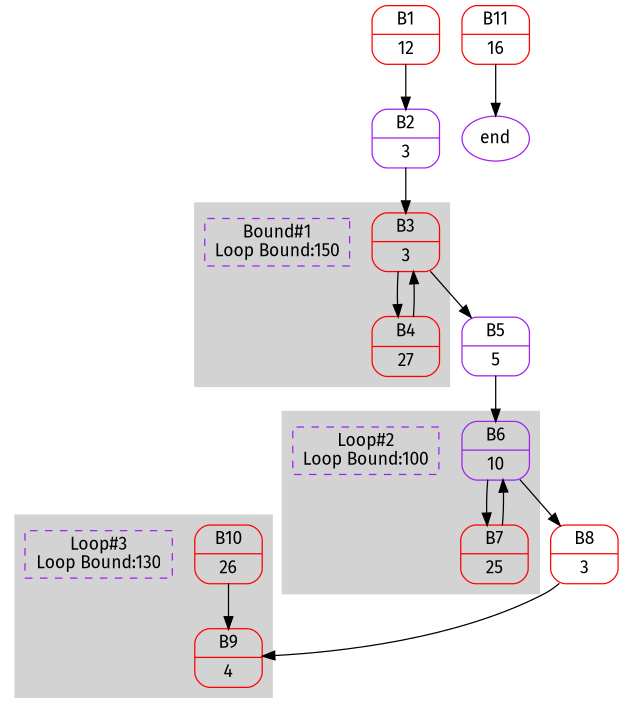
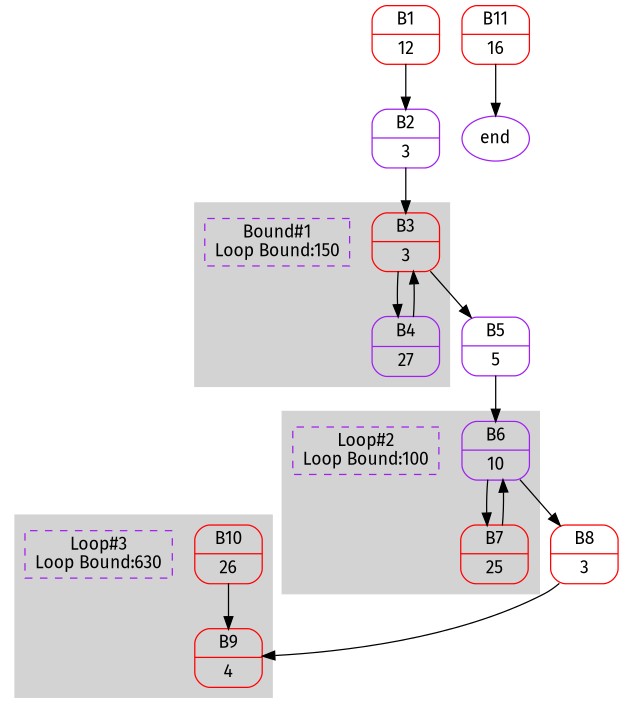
  digraph {
    fontname="Fira Sans"
    node [color=red fontname="Fira Sans" shape=Mrecord]
    edge [fontname="Fira Sans"]
    n1 [label="{<f0> B3|<f1> 3}"]
-   n2 [label="{<f0> B4|<f1> 27}"]
+   n2 [color=purple label="{<f0> B4|<f1> 27}"]
    n3 [color=purple label="Bound#1\nLoop Bound:150" shape=box style=dashed width=1]
    n4 [color=purple label="{<f0> B6|<f1> 10}"]
    n5 [label="{<f0> B7|<f1> 25}"]
    n6 [color=purple label="Loop#2\nLoop Bound:100" shape=box style=dashed width=1]
    n7 [label="{<f0> B9|<f1> 4}"]
    n8 [label="{<f0> B10|<f1> 26}"]
-   n9 [color=purple label="Loop#3\nLoop Bound:130" shape=box style=dashed width=1]
+   n9 [color=purple label="Loop#3\nLoop Bound:630" shape=box style=dashed width=1]
    n10 [label="{<f0> B1|<f1> 12}"]
    n11 [color=purple label="{<f0> B2|<f1> 3}"]
    n12 [color=purple label="{<f0> B5|<f1> 5}"]
    n13 [label="{<f0> B8|<f1> 3}"]
    n14 [label="{<f0> B11|<f1> 16}"]
    end [color=purple shape=""]
    subgraph cluster_1 {
      color=lightgrey
      style=filled
      n1
      n2
      n3
    }
    subgraph cluster_2 {
      color=lightgrey
      style=filled
      n4
      n5
      n6
    }
    subgraph cluster_3 {
      color=lightgrey
      style=filled
      n7
      n8
      n9
    }
    subgraph sub_4 {
      n1
      n2
      n4
      n5
      n7
      n8
      n10
      n11
      n12
      n13
      n14
    }
    n1 -> n2
    n1 -> n12
    n2 -> n1
    n4 -> n5
    n4 -> n13
    n5 -> n4
    n8 -> n7
    n10 -> n11
    n11 -> n1
    n12 -> n4
    n13 -> n7
    n14 -> end
  }
